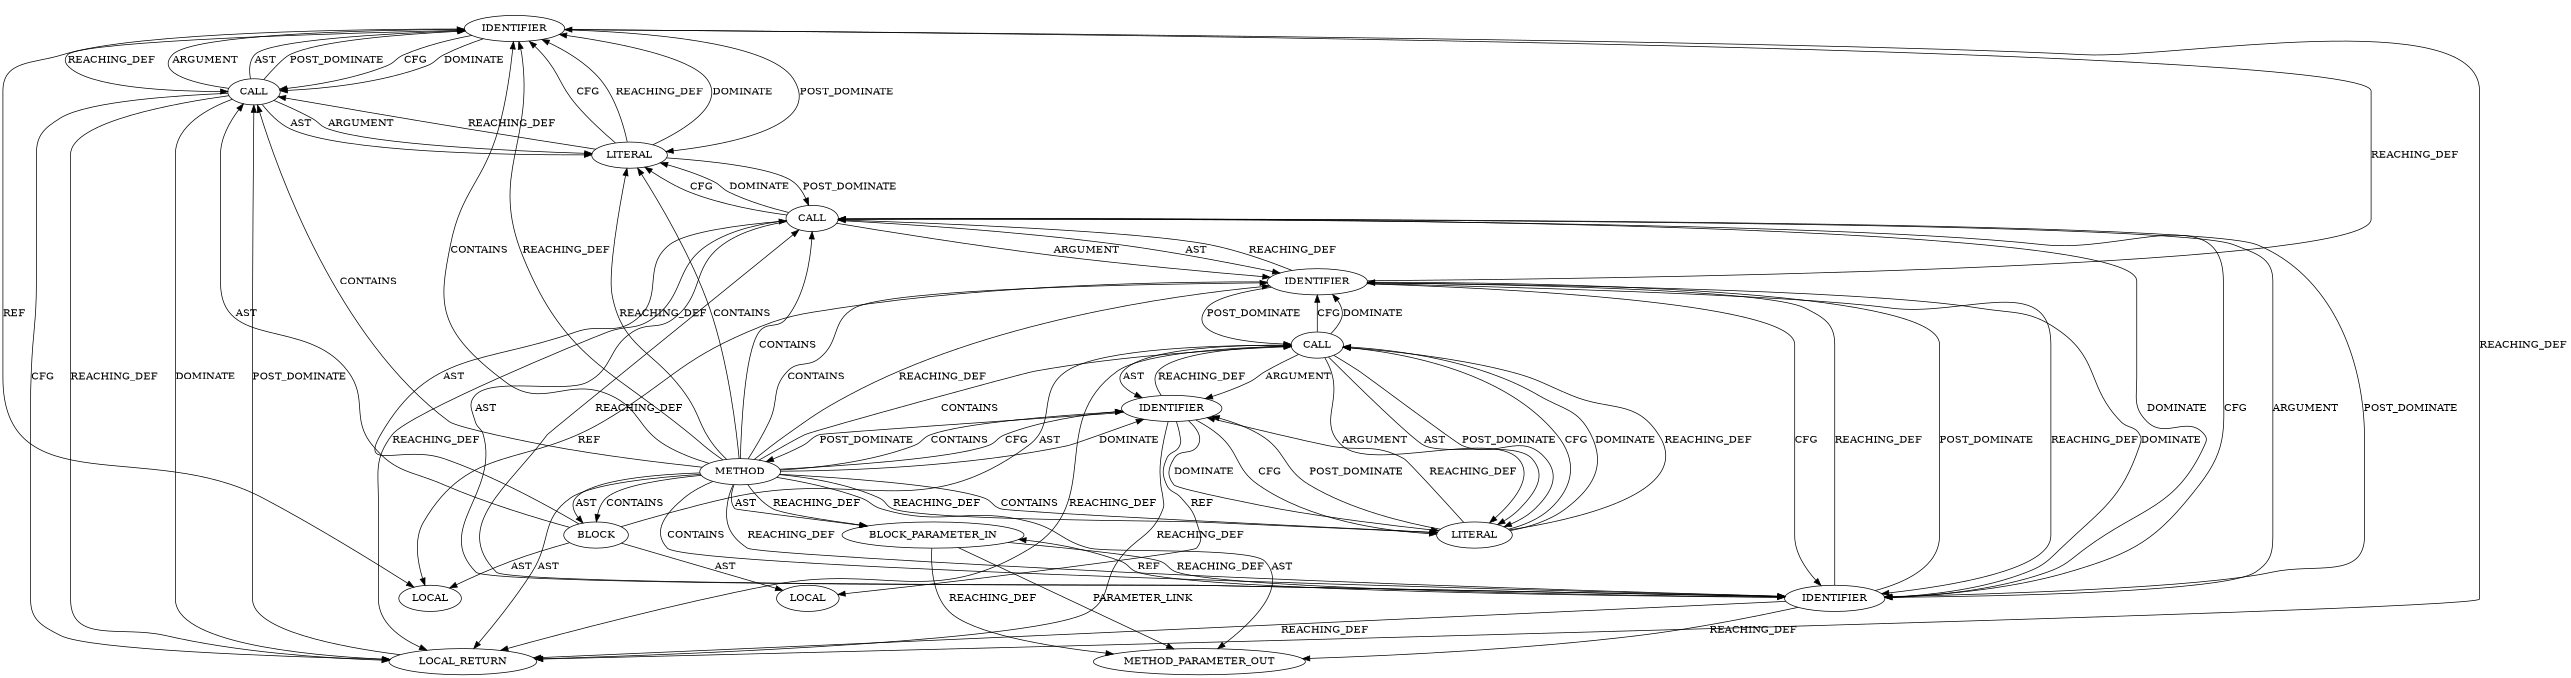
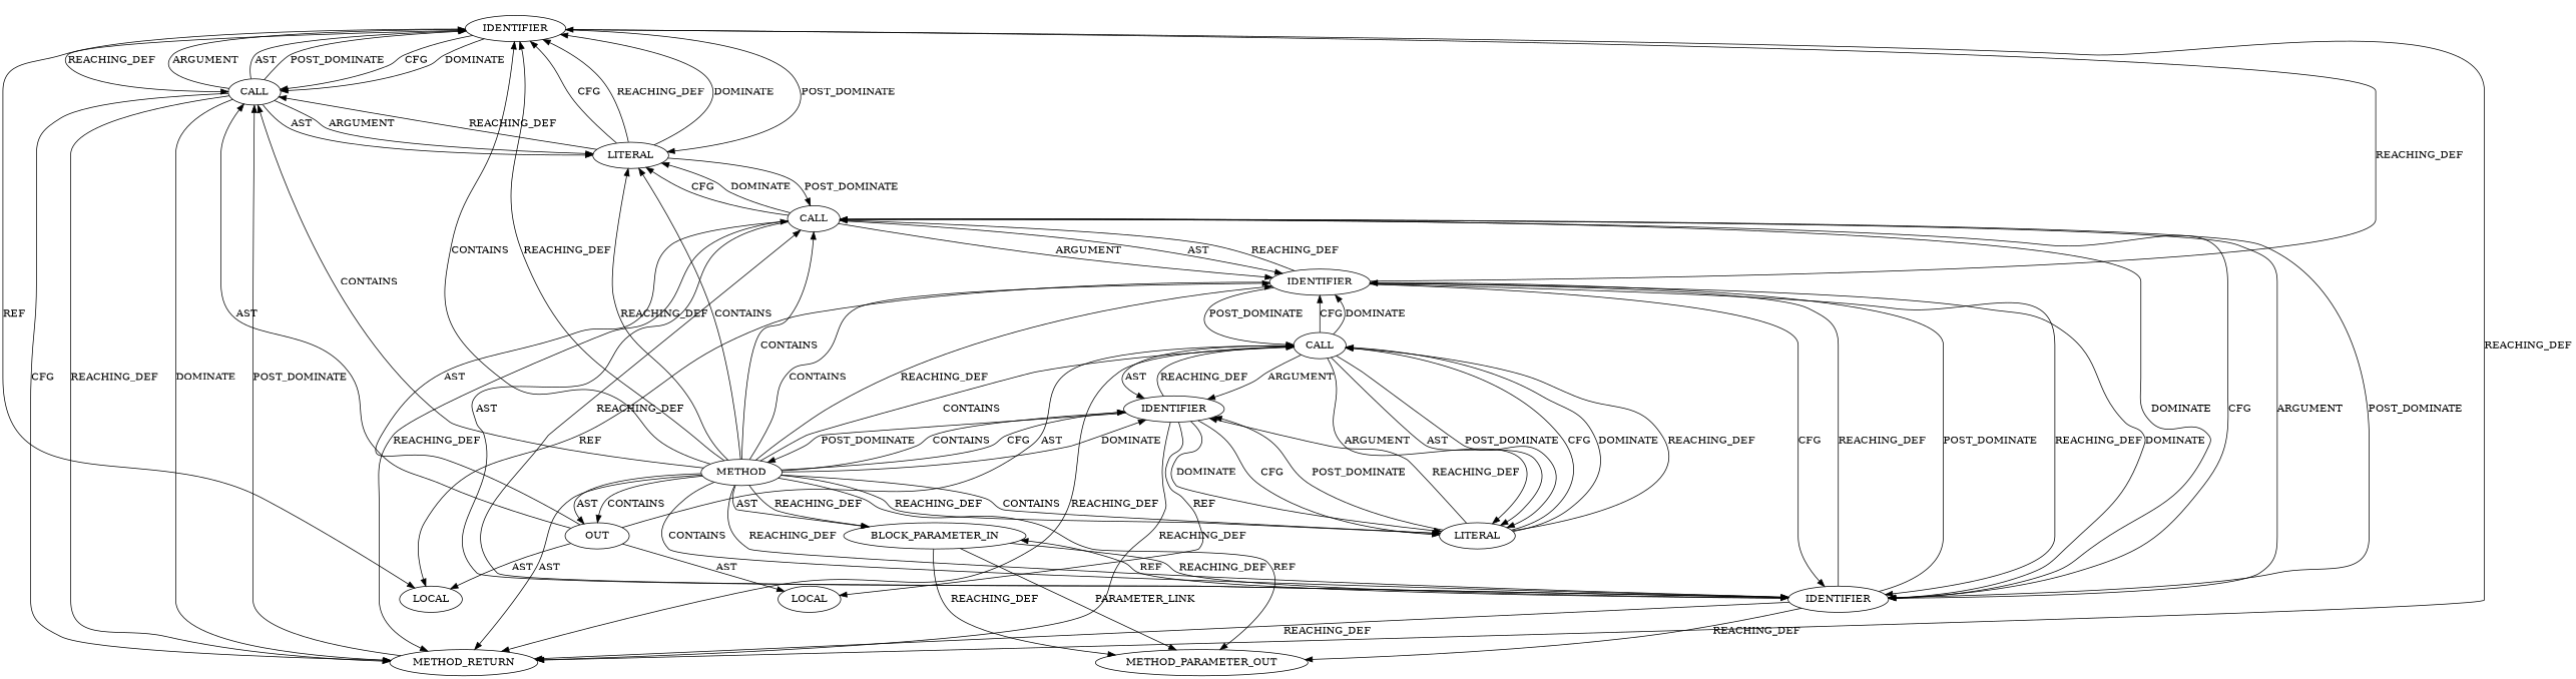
  digraph {
    node [CODE=buffer COLUMN_NUMBER=9 LINE_NUMBER=12 ORDER=1 TYPE_FULL_NAME="char[50]"]
    n1 [ARGUMENT_INDEX=2 COLUMN_NUMBER=36 LINE_NUMBER=17 NAME=buffer ORDER=2 label=IDENTIFIER]
    n2 [CODE="char[50] buffer" COLUMN_NUMBER=10 LINE_NUMBER=13 NAME=buffer label=LOCAL]
    n3 [ARGUMENT_INDEX=-1 CODE="printf(\"Buffer content: %s\\n\", buffer)" COLUMN_NUMBER=5 DISPATCH_TYPE=STATIC_DISPATCH LINE_NUMBER=17 METHOD_FULL_NAME=printf NAME=printf ORDER=5 TYPE_FULL_NAME="<empty>" label=CALL]
    n4 [ARGUMENT_INDEX=1 CODE="\"Buffer content: %s\\n\"" COLUMN_NUMBER=12 LINE_NUMBER=17 TYPE_FULL_NAME=char label=LITERAL]
-   n5 [CODE=RET COLUMN_NUMBER=1 EVALUATION_STRATEGY=BY_VALUE ORDER=3 TYPE_FULL_NAME=void label=LOCAL_RETURN]
+   n5 [CODE=RET COLUMN_NUMBER=1 EVALUATION_STRATEGY=BY_VALUE ORDER=3 TYPE_FULL_NAME=void label=METHOD_RETURN]
    n6 [ARGUMENT_INDEX=-1 CODE="strcpy(buffer, input)" DISPATCH_TYPE=STATIC_DISPATCH LINE_NUMBER=15 METHOD_FULL_NAME=strcpy NAME=strcpy ORDER=4 TYPE_FULL_NAME="<empty>" label=CALL]
    n7 [ARGUMENT_INDEX=2 CODE=input COLUMN_NUMBER=24 LINE_NUMBER=15 NAME=input ORDER=2 TYPE_FULL_NAME="char*" label=IDENTIFIER]
    n8 [CODE="char *input" COLUMN_NUMBER=25 EVALUATION_STRATEGY=BY_VALUE INDEX=1 IS_VARIADIC=false NAME=input TYPE_FULL_NAME="char*" label=METHOD_PARAMETER_OUT]
    n9 [ARGUMENT_INDEX=1 COLUMN_NUMBER=16 LINE_NUMBER=15 NAME=buffer label=IDENTIFIER]
    n10 [CODE="char *input" COLUMN_NUMBER=25 EVALUATION_STRATEGY=BY_VALUE INDEX=1 IS_VARIADIC=false NAME=input TYPE_FULL_NAME="char*" label=BLOCK_PARAMETER_IN]
    n11 [ARGUMENT_INDEX=-1 CODE="a=1" DISPATCH_TYPE=STATIC_DISPATCH LINE_NUMBER=14 METHOD_FULL_NAME="<operator>.assignment" NAME="<operator>.assignment" ORDER=3 TYPE_FULL_NAME="<empty>" label=CALL]
    n12 [CODE="int a" LINE_NUMBER=14 NAME=a ORDER=2 TYPE_FULL_NAME=int label=LOCAL]
    n13 [ARGUMENT_INDEX=2 CODE=1 COLUMN_NUMBER=11 LINE_NUMBER=14 ORDER=2 TYPE_FULL_NAME=int label=LITERAL]
    n14 [ARGUMENT_INDEX=1 CODE=a LINE_NUMBER=14 NAME=a TYPE_FULL_NAME=int label=IDENTIFIER]
    n15 [AST_PARENT_FULL_NAME="my-BUFFER_OVERFLOW-multi_function.c:<global>" AST_PARENT_TYPE=TYPE_DECL CODE="void vulnerableFunction(char *input) {\n    char buffer[50];\n    int a=1;\n        strcpy(buffer, input);\n\n    printf(\"Buffer content: %s\\n\", buffer);\n}" COLUMN_NUMBER=1 COLUMN_NUMBER_END=1 FILENAME="my-BUFFER_OVERFLOW-multi_function.c" FULL_NAME=vulnerableFunction IS_EXTERNAL=false LINE_NUMBER_END=18 NAME=vulnerableFunction ORDER=3 SIGNATURE="void vulnerableFunction (char*)" label=METHOD TYPE_FULL_NAME=""]
-   n16 [ARGUMENT_INDEX=-1 CODE="{\n    char buffer[50];\n    int a=1;\n        strcpy(buffer, input);\n\n    printf(\"Buffer content: %s\\n\", buffer);\n}" COLUMN_NUMBER=38 ORDER=2 TYPE_FULL_NAME=void label=BLOCK]
+   n16 [ARGUMENT_INDEX=-1 CODE="{\n    char buffer[50];\n    int a=1;\n        strcpy(buffer, input);\n\n    printf(\"Buffer content: %s\\n\", buffer);\n}" COLUMN_NUMBER=38 ORDER=2 TYPE_FULL_NAME=void label=OUT]
    n1 -> n2 [label=REF]
    n1 -> n3 [label=CFG]
    n1 -> n3 [label=DOMINATE]
    n1 -> n3 [VARIABLE=buffer label=REACHING_DEF]
    n1 -> n4 [label=POST_DOMINATE]
    n1 -> n5 [VARIABLE=buffer label=REACHING_DEF]
    n3 -> n1 [label=ARGUMENT]
    n3 -> n1 [label=AST]
    n3 -> n1 [label=POST_DOMINATE]
    n3 -> n4 [label=AST]
    n3 -> n4 [label=ARGUMENT]
    n3 -> n5 [label=CFG]
    n3 -> n5 [VARIABLE="printf(\"Buffer content: %s\\n\", buffer)" label=REACHING_DEF]
    n3 -> n5 [label=DOMINATE]
    n4 -> n1 [label=CFG]
    n4 -> n1 [VARIABLE="\"Buffer content: %s\\n\"" label=REACHING_DEF]
    n4 -> n1 [label=DOMINATE]
    n4 -> n3 [VARIABLE="\"Buffer content: %s\\n\"" label=REACHING_DEF]
    n4 -> n6 [label=POST_DOMINATE]
    n5 -> n3 [label=POST_DOMINATE]
    n6 -> n4 [label=CFG]
    n6 -> n4 [label=DOMINATE]
    n6 -> n5 [VARIABLE="strcpy(buffer, input)" label=REACHING_DEF]
    n6 -> n7 [label=ARGUMENT]
    n6 -> n7 [label=POST_DOMINATE]
    n6 -> n7 [label=AST]
    n6 -> n9 [label=ARGUMENT]
    n6 -> n9 [label=AST]
    n7 -> n5 [VARIABLE=input label=REACHING_DEF]
    n7 -> n6 [VARIABLE=input label=REACHING_DEF]
    n7 -> n6 [label=DOMINATE]
    n7 -> n6 [label=CFG]
    n7 -> n8 [VARIABLE=input label=REACHING_DEF]
    n7 -> n9 [VARIABLE=input label=REACHING_DEF]
    n7 -> n9 [label=POST_DOMINATE]
    n7 -> n10 [label=REF]
    n9 -> n1 [VARIABLE=buffer label=REACHING_DEF]
    n9 -> n2 [label=REF]
    n9 -> n6 [VARIABLE=buffer label=REACHING_DEF]
    n9 -> n7 [VARIABLE=buffer label=REACHING_DEF]
    n9 -> n7 [label=DOMINATE]
    n9 -> n7 [label=CFG]
    n9 -> n11 [label=POST_DOMINATE]
    n10 -> n7 [VARIABLE=input label=REACHING_DEF]
    n10 -> n8 [label=PARAMETER_LINK]
    n10 -> n8 [VARIABLE=input label=REACHING_DEF]
    n11 -> n5 [VARIABLE="a=1" label=REACHING_DEF]
    n11 -> n9 [label=CFG]
    n11 -> n9 [label=DOMINATE]
    n11 -> n13 [label=ARGUMENT]
    n11 -> n13 [label=AST]
    n11 -> n13 [label=POST_DOMINATE]
    n11 -> n14 [label=ARGUMENT]
    n11 -> n14 [label=AST]
    n13 -> n11 [label=CFG]
    n13 -> n11 [label=DOMINATE]
    n13 -> n11 [VARIABLE=1 label=REACHING_DEF]
    n13 -> n14 [label=POST_DOMINATE]
    n13 -> n14 [VARIABLE=1 label=REACHING_DEF]
    n14 -> n5 [VARIABLE=a label=REACHING_DEF]
    n14 -> n11 [VARIABLE=a label=REACHING_DEF]
    n14 -> n12 [label=REF]
    n14 -> n13 [label=CFG]
    n14 -> n13 [label=DOMINATE]
    n14 -> n15 [label=POST_DOMINATE]
    n15 -> n1 [label=CONTAINS]
    n15 -> n1 [label=REACHING_DEF]
    n15 -> n3 [label=CONTAINS]
    n15 -> n4 [label=REACHING_DEF]
    n15 -> n4 [label=CONTAINS]
    n15 -> n5 [label=AST]
    n15 -> n6 [label=CONTAINS]
    n15 -> n7 [label=CONTAINS]
    n15 -> n7 [label=REACHING_DEF]
-   n15 -> n8 [label=AST]
+   n15 -> n8 [label=REF]
    n15 -> n9 [label=CONTAINS]
    n15 -> n9 [label=REACHING_DEF]
    n15 -> n10 [label=AST]
    n15 -> n10 [label=REACHING_DEF]
    n15 -> n11 [label=CONTAINS]
    n15 -> n13 [label=CONTAINS]
    n15 -> n13 [label=REACHING_DEF]
    n15 -> n14 [label=CONTAINS]
    n15 -> n14 [label=CFG]
    n15 -> n14 [label=DOMINATE]
    n15 -> n16 [label=CONTAINS]
    n15 -> n16 [label=AST]
    n16 -> n2 [label=AST]
    n16 -> n3 [label=AST]
    n16 -> n6 [label=AST]
    n16 -> n11 [label=AST]
    n16 -> n12 [label=AST]
  }
